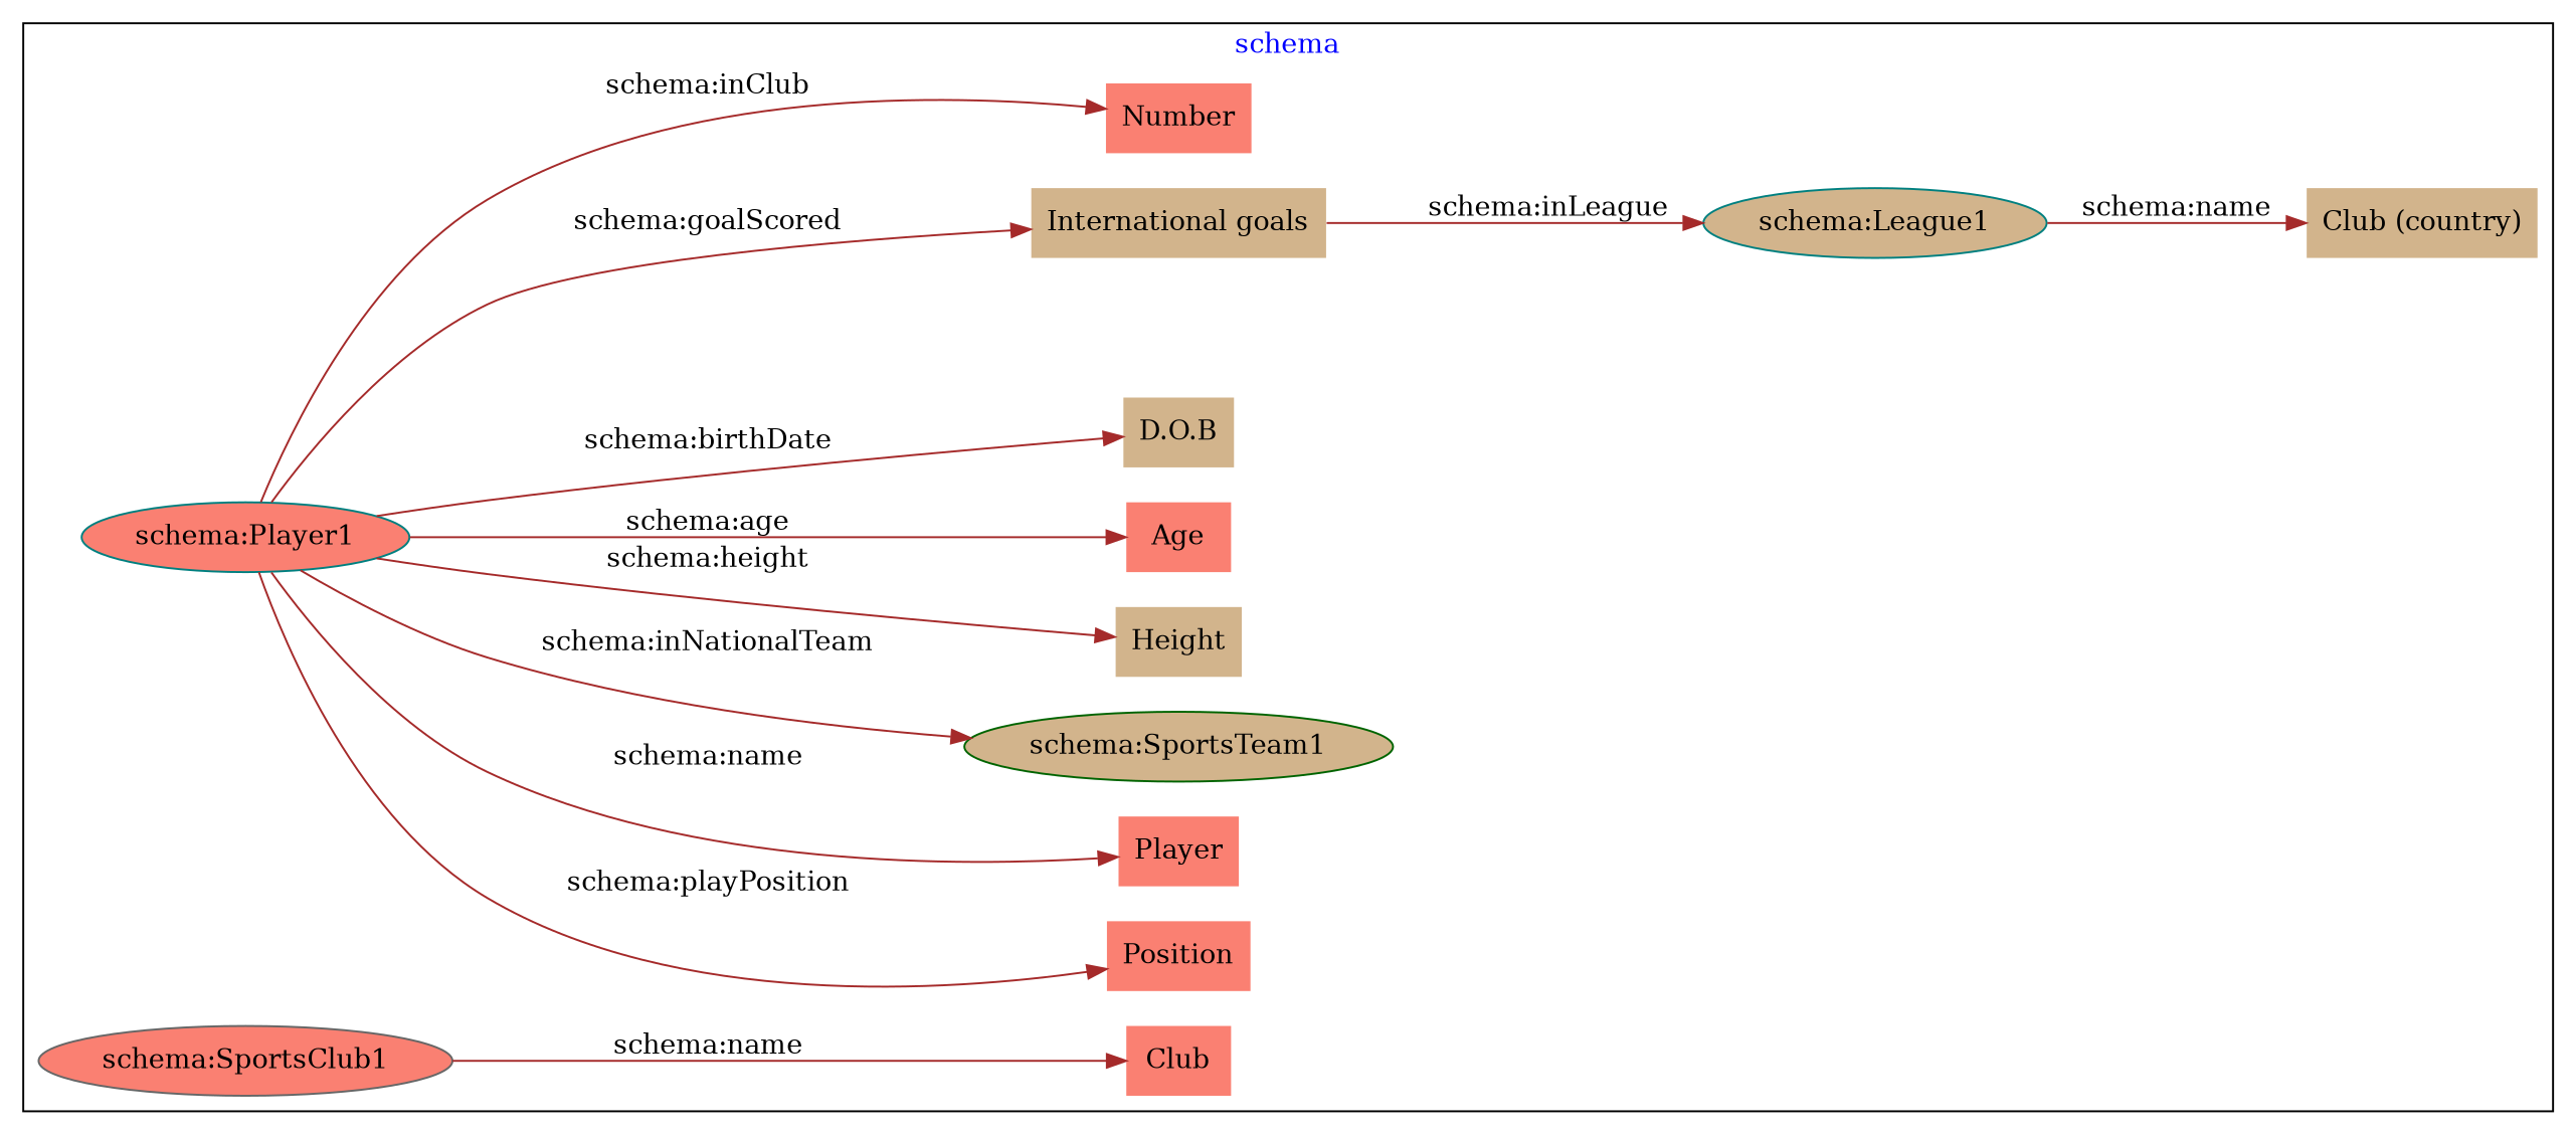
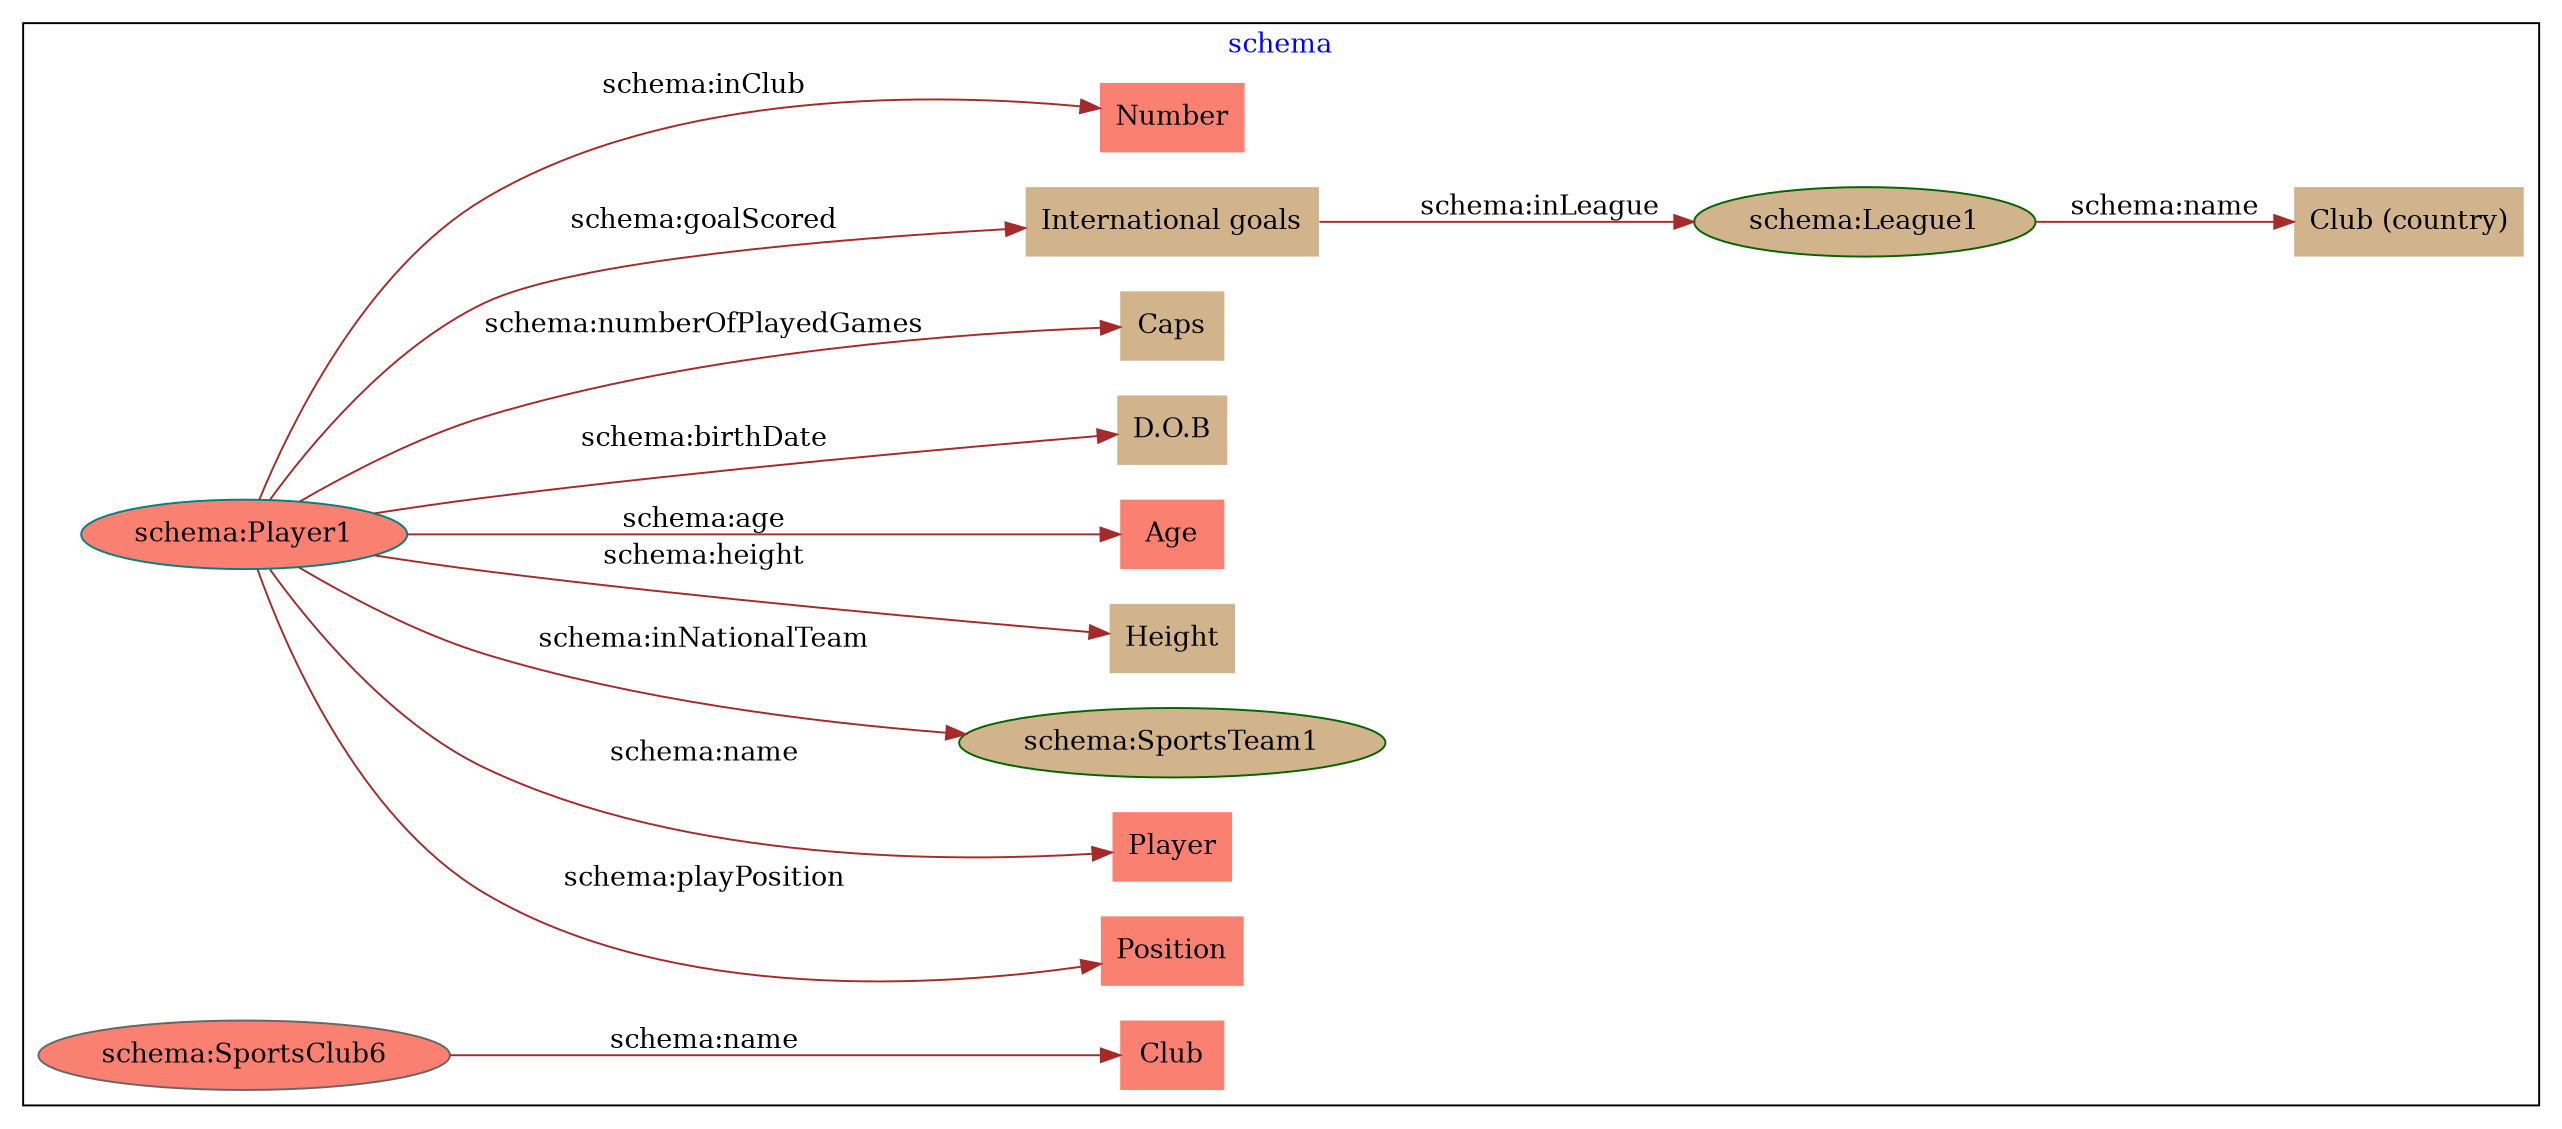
  digraph {
    fontcolor=blue
    rankdir=LR
    remincross=true
    node [color=gray40 fillcolor=salmon style=filled shape=plaintext]
    edge [color=brown fontcolor=black]
    n1 [color=teal label="schema:Player1" shape=""]
    n2 [label=Position]
    n3 [label=Player]
    n4 [color=darkgreen fillcolor=tan label="schema:SportsTeam1" shape=""]
    n5 [color=teal fillcolor=tan label=Height]
    n6 [color=darkgreen label=Age]
    n7 [fillcolor=tan label="D.O.B"]
+   n8 [color=teal fillcolor=tan label=Caps]
    n9 [color=darkorange fillcolor=tan label="International goals"]
-   n10 [color=teal fillcolor=tan label="schema:League1" shape=""]
+   n10 [color=darkgreen fillcolor=tan label="schema:League1" shape=""]
    n11 [fillcolor=tan label="Club (country)"]
-   n12 [label="schema:SportsClub1" shape=""]
+   n12 [label="schema:SportsClub6" shape=""]
    n13 [label=Club]
    n14 [label=Number]
    subgraph cluster_1 {
      label=schema
      n1
      n2
      n3
      n4
      n5
      n6
      n7
+     n8
      n9
      n10
      n11
      n12
      n13
      n14
    }
    n1 -> n2 [label="schema:playPosition"]
    n1 -> n3 [label="schema:name"]
    n1 -> n4 [label="schema:inNationalTeam"]
    n1 -> n5 [label="schema:height"]
    n1 -> n6 [label="schema:age"]
    n1 -> n7 [label="schema:birthDate"]
+   n1 -> n8 [label="schema:numberOfPlayedGames"]
    n1 -> n9 [label="schema:goalScored"]
    n1 -> n14 [label="schema:inClub"]
    n9 -> n10 [label="schema:inLeague"]
    n10 -> n11 [label="schema:name"]
    n12 -> n13 [label="schema:name"]
  }
